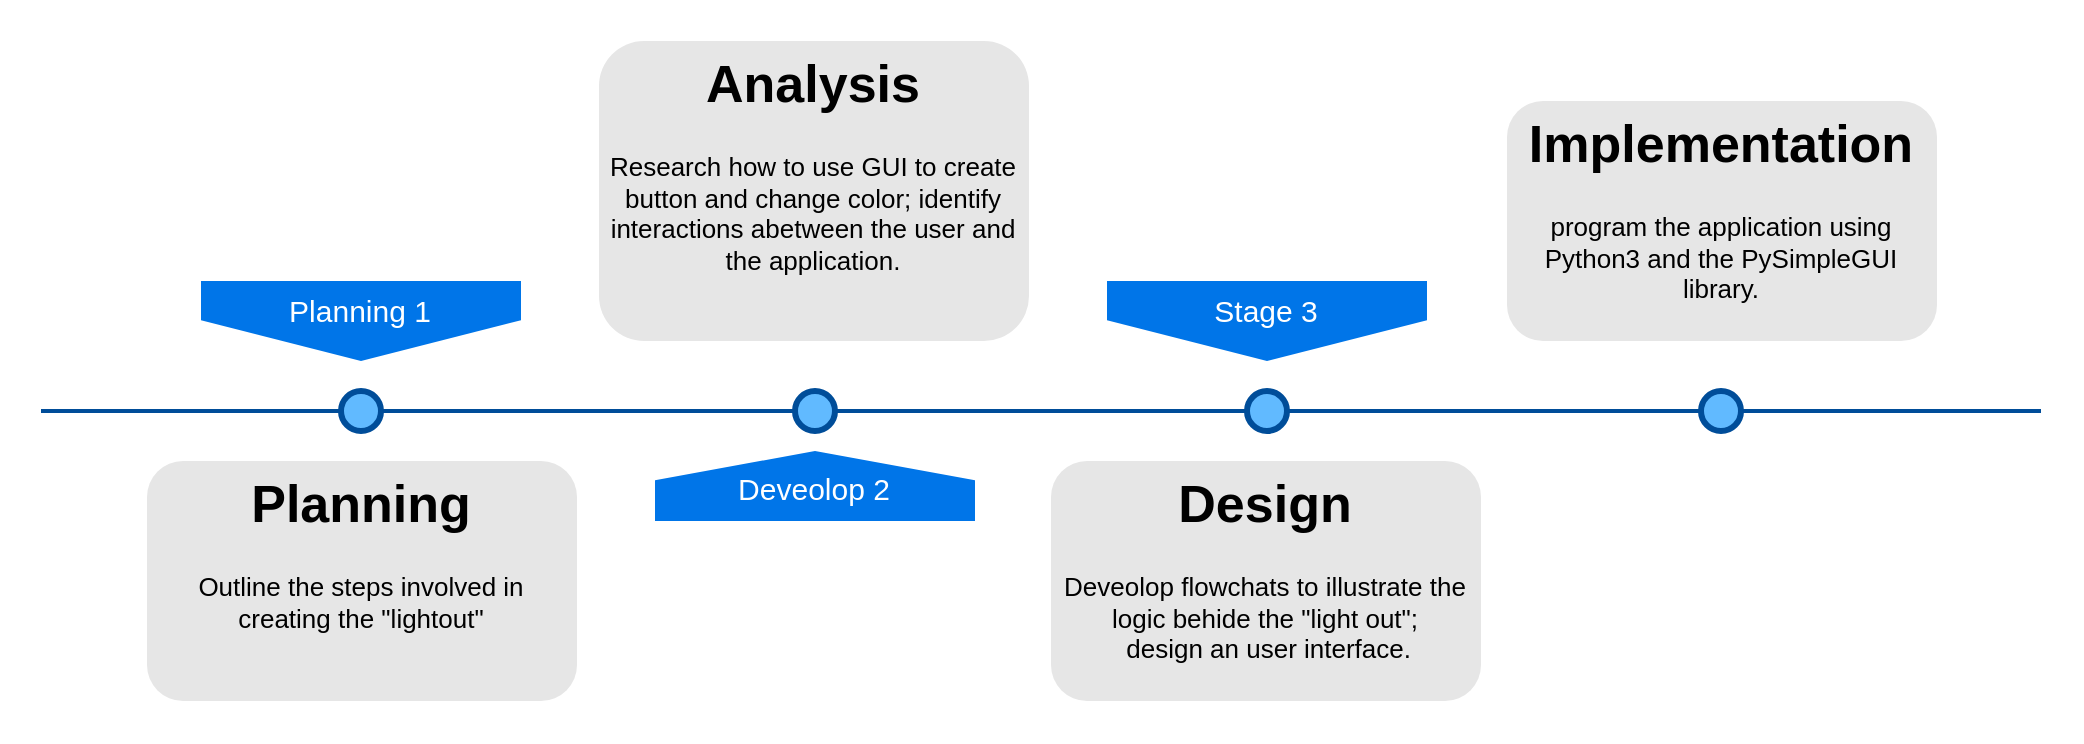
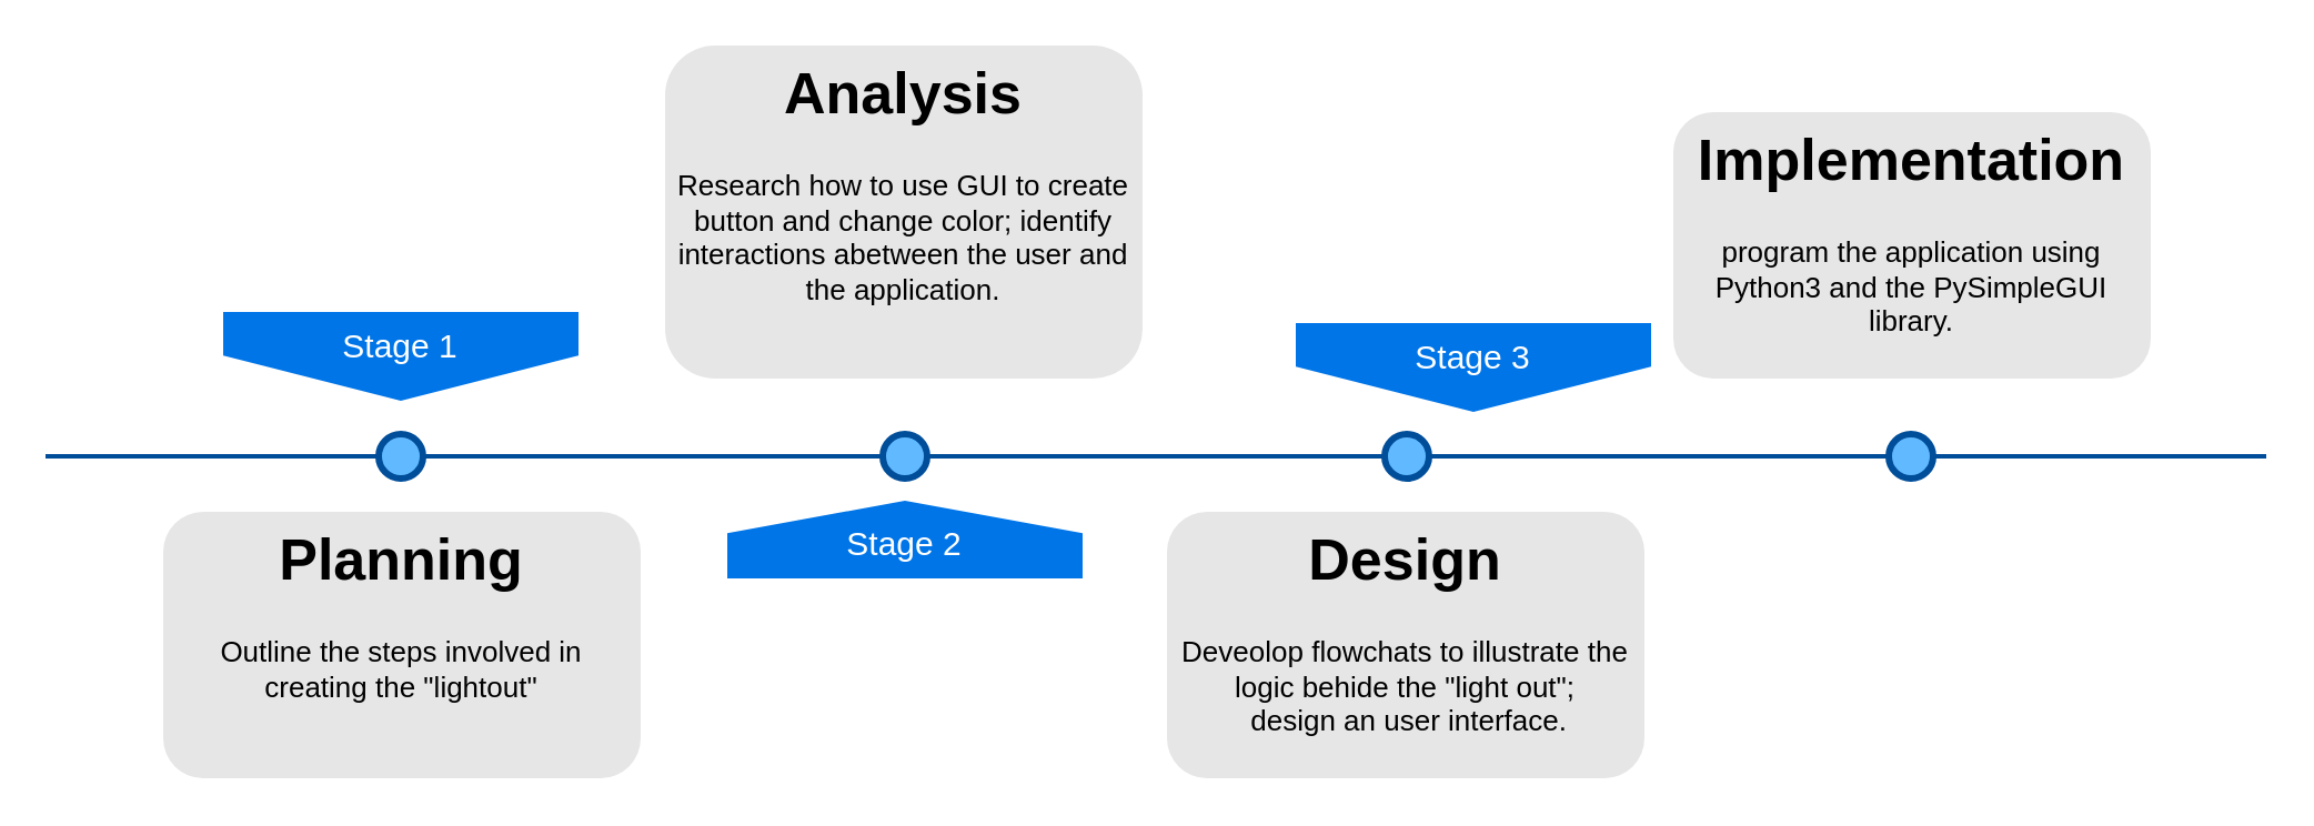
  <mxCell id="0" />
  <mxCell id="1" parent="0" />
  <mxCell id="2" value="" style="line;strokeWidth=2;html=1;fillColor=none;fontSize=28;fontColor=#004D99;strokeColor=#004D99;" parent="1" vertex="1"><mxGeometry x="20" y="200" width="1000" height="10" as="geometry" /></mxCell>
- <mxCell id="3" value="Planning 1" style="shape=offPageConnector;whiteSpace=wrap;html=1;fillColor=#0075E8;fontSize=15;fontColor=#FFFFFF;size=0.509;verticalAlign=top;strokeColor=none;" parent="1" vertex="1"><mxGeometry x="100" y="140" width="160" height="40" as="geometry" /></mxCell>
- <mxCell id="4" value="&lt;span&gt;Stage 3&lt;/span&gt;" style="shape=offPageConnector;whiteSpace=wrap;html=1;fillColor=#0075E8;fontSize=15;fontColor=#FFFFFF;size=0.509;verticalAlign=top;strokeColor=none;" parent="1" vertex="1"><mxGeometry x="553" y="140" width="160" height="40" as="geometry" /></mxCell>
- <mxCell id="5" value="&lt;span&gt;Deveolop 2&lt;/span&gt;" style="shape=offPageConnector;whiteSpace=wrap;html=1;fillColor=#0075E8;fontSize=15;fontColor=#FFFFFF;size=0.418;flipV=1;verticalAlign=bottom;strokeColor=none;spacingBottom=4;" parent="1" vertex="1"><mxGeometry x="327" y="225" width="160" height="35" as="geometry" /></mxCell>
+ <mxCell id="3" value="Stage 1" style="shape=offPageConnector;whiteSpace=wrap;html=1;fillColor=#0075E8;fontSize=15;fontColor=#FFFFFF;size=0.509;verticalAlign=top;strokeColor=none;" parent="1" vertex="1"><mxGeometry x="100" y="140" width="160" height="40" as="geometry" /></mxCell>
+ <mxCell id="4" value="&lt;span&gt;Stage 3&lt;/span&gt;" style="shape=offPageConnector;whiteSpace=wrap;html=1;fillColor=#0075E8;fontSize=15;fontColor=#FFFFFF;size=0.509;verticalAlign=top;strokeColor=none;" parent="1" vertex="1"><mxGeometry x="583" y="145" width="160" height="40" as="geometry" /></mxCell>
+ <mxCell id="5" value="&lt;span&gt;Stage 2&lt;/span&gt;" style="shape=offPageConnector;whiteSpace=wrap;html=1;fillColor=#0075E8;fontSize=15;fontColor=#FFFFFF;size=0.418;flipV=1;verticalAlign=bottom;strokeColor=none;spacingBottom=4;" parent="1" vertex="1"><mxGeometry x="327" y="225" width="160" height="35" as="geometry" /></mxCell>
  <mxCell id="6" value="" style="ellipse;whiteSpace=wrap;html=1;fillColor=#61BAFF;fontSize=28;fontColor=#004D99;strokeWidth=3;strokeColor=#004D99;" parent="1" vertex="1"><mxGeometry x="170" y="195" width="20" height="20" as="geometry" /></mxCell>
  <mxCell id="7" value="" style="ellipse;whiteSpace=wrap;html=1;fillColor=#61BAFF;fontSize=28;fontColor=#004D99;strokeWidth=3;strokeColor=#004D99;" parent="1" vertex="1"><mxGeometry x="397" y="195" width="20" height="20" as="geometry" /></mxCell>
  <mxCell id="8" value="" style="ellipse;whiteSpace=wrap;html=1;fillColor=#61BAFF;fontSize=28;fontColor=#004D99;strokeWidth=3;strokeColor=#004D99;" parent="1" vertex="1"><mxGeometry x="623" y="195" width="20" height="20" as="geometry" /></mxCell>
  <mxCell id="9" value="" style="ellipse;whiteSpace=wrap;html=1;fillColor=#61BAFF;fontSize=28;fontColor=#004D99;strokeWidth=3;strokeColor=#004D99;" parent="1" vertex="1"><mxGeometry x="850" y="195" width="20" height="20" as="geometry" /></mxCell>
  <mxCell id="10" value="&lt;h1&gt;&lt;span&gt;Planning&lt;/span&gt;&lt;/h1&gt;&lt;div&gt;&lt;span&gt;Outline the steps involved in creating the &quot;lightout&quot;&lt;/span&gt;&lt;/div&gt;" style="text;html=1;spacing=5;spacingTop=-20;whiteSpace=wrap;overflow=hidden;strokeColor=none;strokeWidth=3;fillColor=#E6E6E6;fontSize=13;fontColor=#000000;align=center;rounded=1;" parent="1" vertex="1"><mxGeometry x="73" y="230" width="215" height="120" as="geometry" /></mxCell>
  <mxCell id="11" value="&lt;h1&gt;Analysis&lt;/h1&gt;&lt;p&gt;Research how to use GUI to create button and change color; identify interactions abetween the user and the application.&lt;/p&gt;&lt;p&gt;&lt;br&gt;&lt;/p&gt;" style="text;html=1;spacing=5;spacingTop=-20;whiteSpace=wrap;overflow=hidden;strokeColor=none;strokeWidth=3;fillColor=#E6E6E6;fontSize=13;fontColor=#000000;align=center;rounded=1;" parent="1" vertex="1"><mxGeometry x="299" y="20" width="215" height="150" as="geometry" /></mxCell>
  <mxCell id="12" value="&lt;h1&gt;&lt;span&gt;Design&lt;/span&gt;&lt;/h1&gt;&lt;div&gt;&lt;span&gt;Deveolop flowchats to illustrate the logic behide the &quot;light out&quot;;&lt;/span&gt;&lt;/div&gt;&lt;div&gt;&lt;span&gt;&amp;nbsp;design an user interface.&lt;/span&gt;&lt;/div&gt;" style="text;html=1;spacing=5;spacingTop=-20;whiteSpace=wrap;overflow=hidden;strokeColor=none;strokeWidth=3;fillColor=#E6E6E6;fontSize=13;fontColor=#000000;align=center;rounded=1;" parent="1" vertex="1"><mxGeometry x="525" y="230" width="215" height="120" as="geometry" /></mxCell>
  <mxCell id="13" value="&lt;h1&gt;Implementation&lt;/h1&gt;&lt;p&gt;program the application using Python3 and the PySimpleGUI library.&lt;/p&gt;" style="text;html=1;spacing=5;spacingTop=-20;whiteSpace=wrap;overflow=hidden;strokeColor=none;strokeWidth=3;fillColor=#E6E6E6;fontSize=13;fontColor=#000000;align=center;rounded=1;" parent="1" vertex="1"><mxGeometry x="753" y="50" width="215" height="120" as="geometry" /></mxCell>
